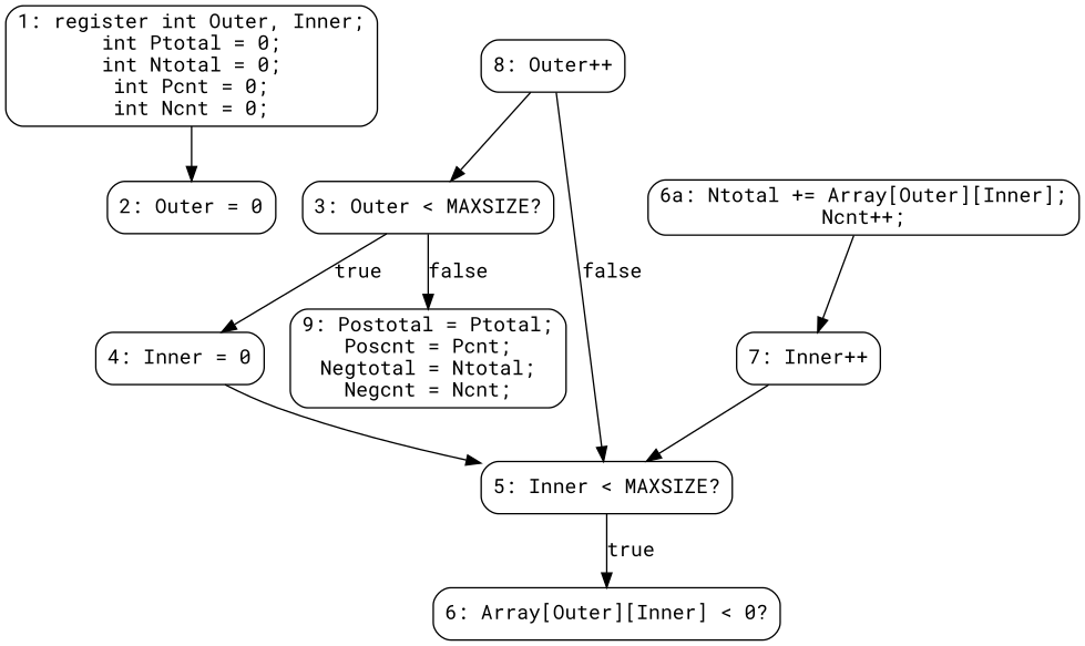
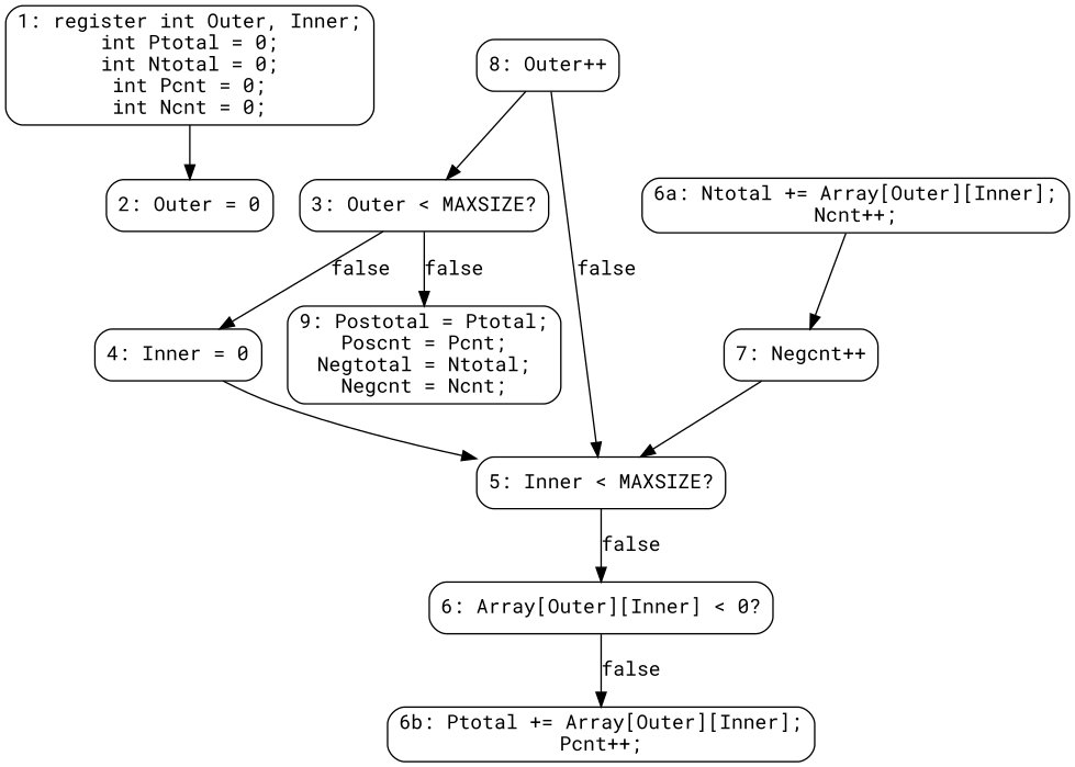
  digraph {
    fontname="Roboto Mono"
    node [fontname="Roboto Mono" shape=box style=rounded]
    edge [fontname="Roboto Mono"]
    n1 [label="1: register int Outer, Inner;\nint Ptotal = 0;\nint Ntotal = 0;\nint Pcnt = 0;\nint Ncnt = 0;"]
    n2 [label="2: Outer = 0"]
    n3 [label="3: Outer < MAXSIZE?"]
    n4 [label="4: Inner = 0"]
    n5 [label="9: Postotal = Ptotal;\nPoscnt = Pcnt;\nNegtotal = Ntotal;\nNegcnt = Ncnt;"]
    n6 [label="5: Inner < MAXSIZE?"]
    n7 [label="6: Array[Outer][Inner] < 0?"]
+   n8 [label="6b: Ptotal += Array[Outer][Inner];\nPcnt++;"]
    n9 [label="8: Outer++"]
    n10 [label="6a: Ntotal += Array[Outer][Inner];\nNcnt++;"]
-   n11 [label="7: Inner++"]
+   n11 [label="7: Negcnt++"]
    n1 -> n2
-   n3 -> n4 [label=true]
+   n3 -> n4 [label=false]
    n3 -> n5 [label=false]
    n4 -> n6
-   n6 -> n7 [label=true]
+   n6 -> n7 [label=false]
+   n7 -> n8 [label=false]
    n9 -> n3
    n9 -> n6 [label=false]
    n10 -> n11
    n11 -> n6
  }
